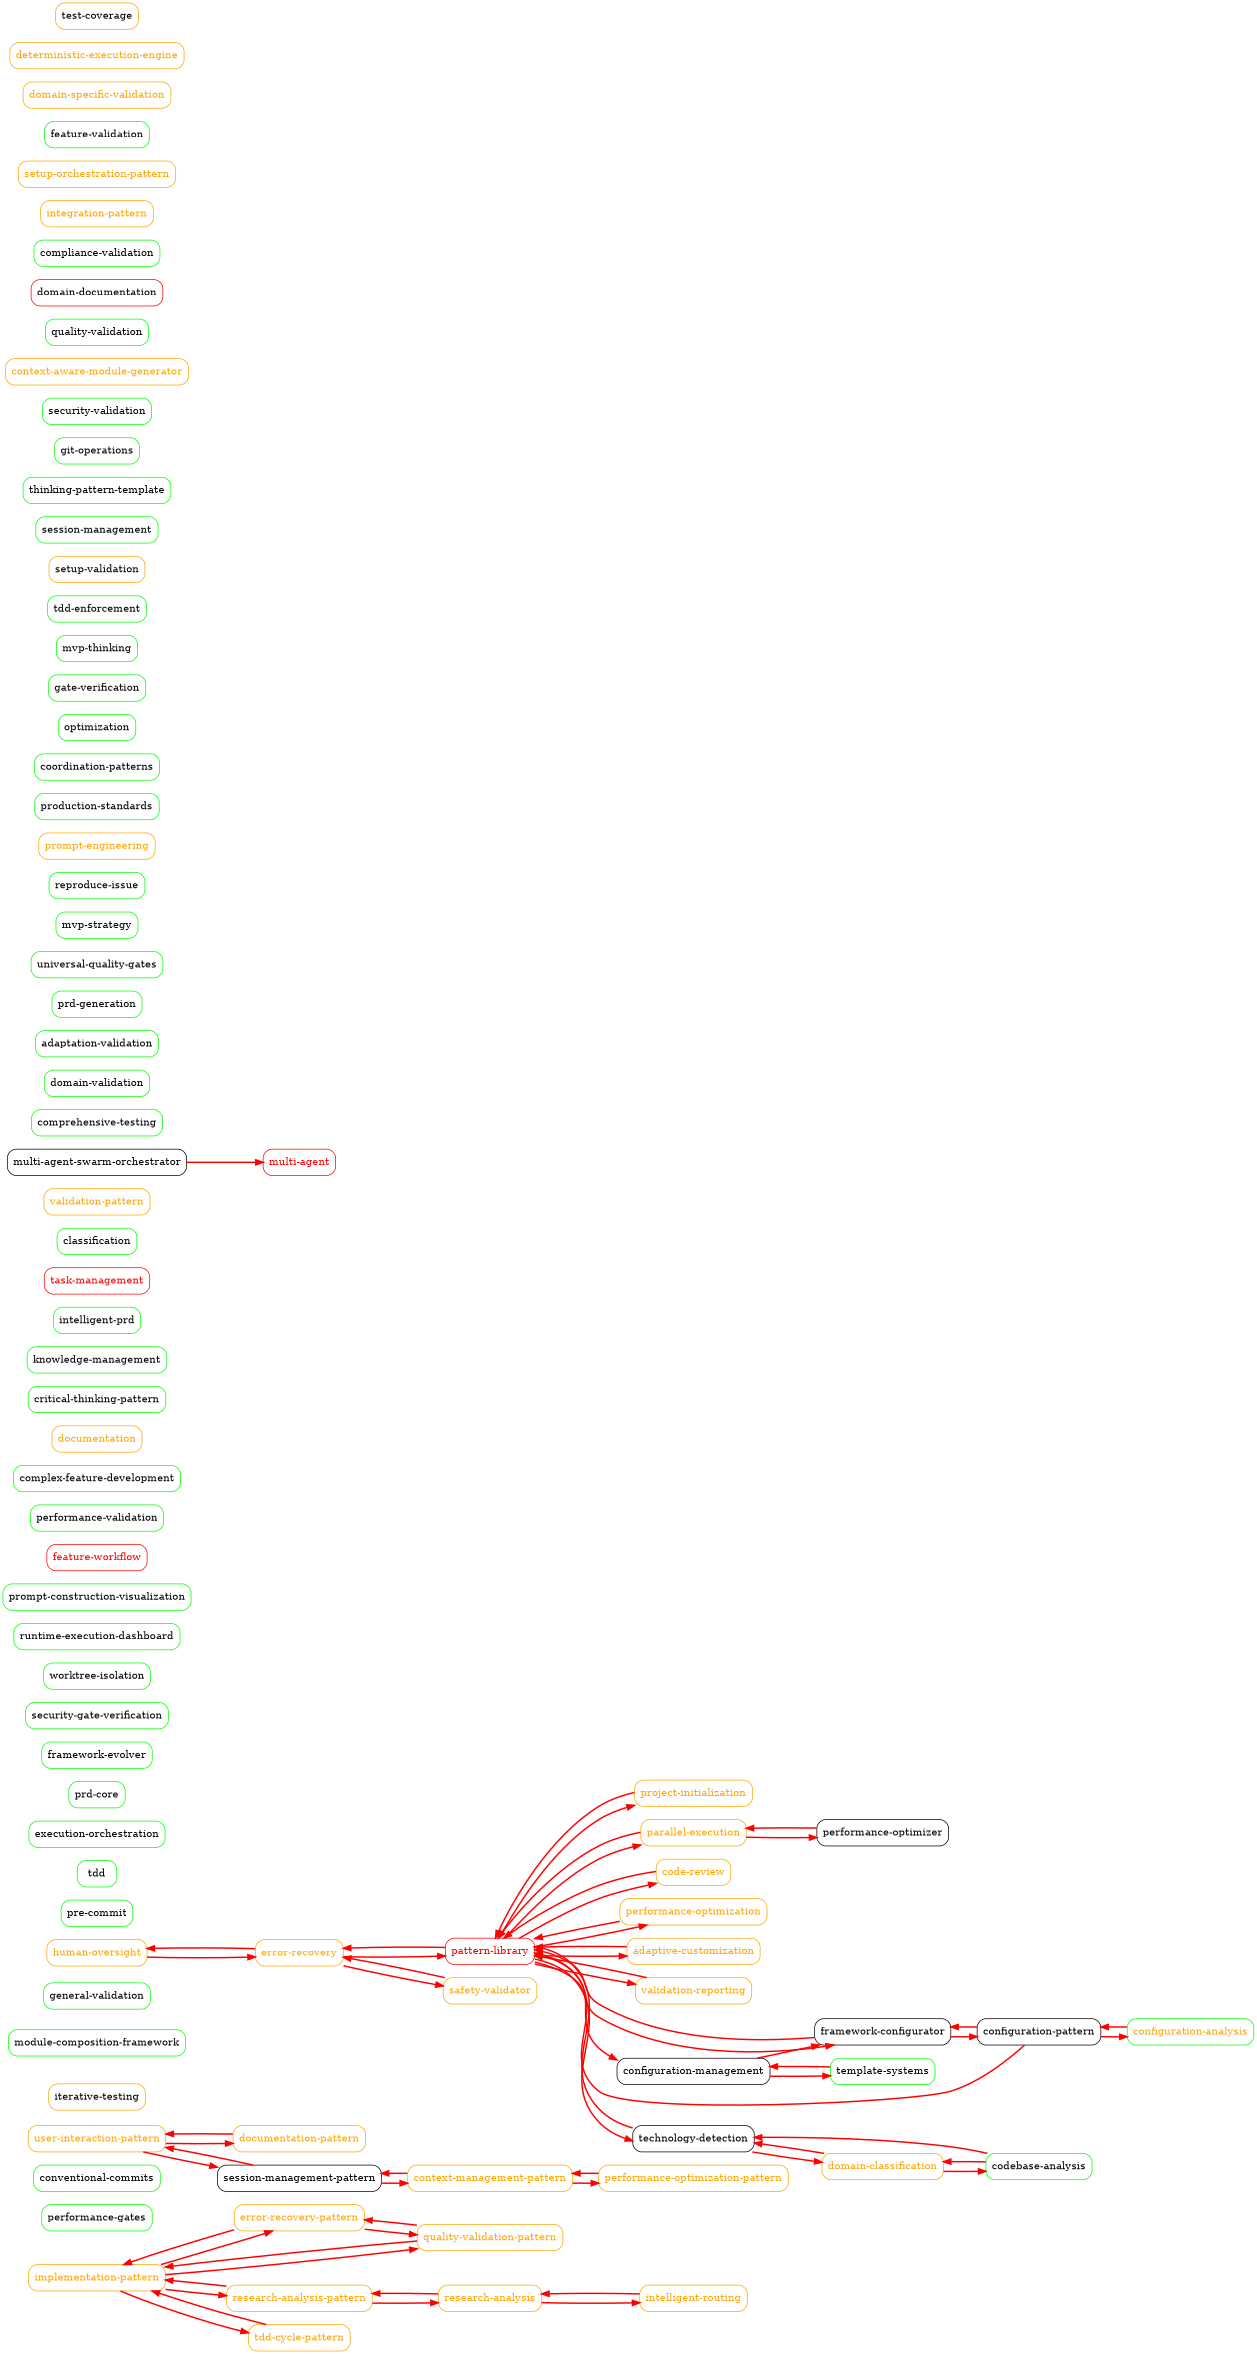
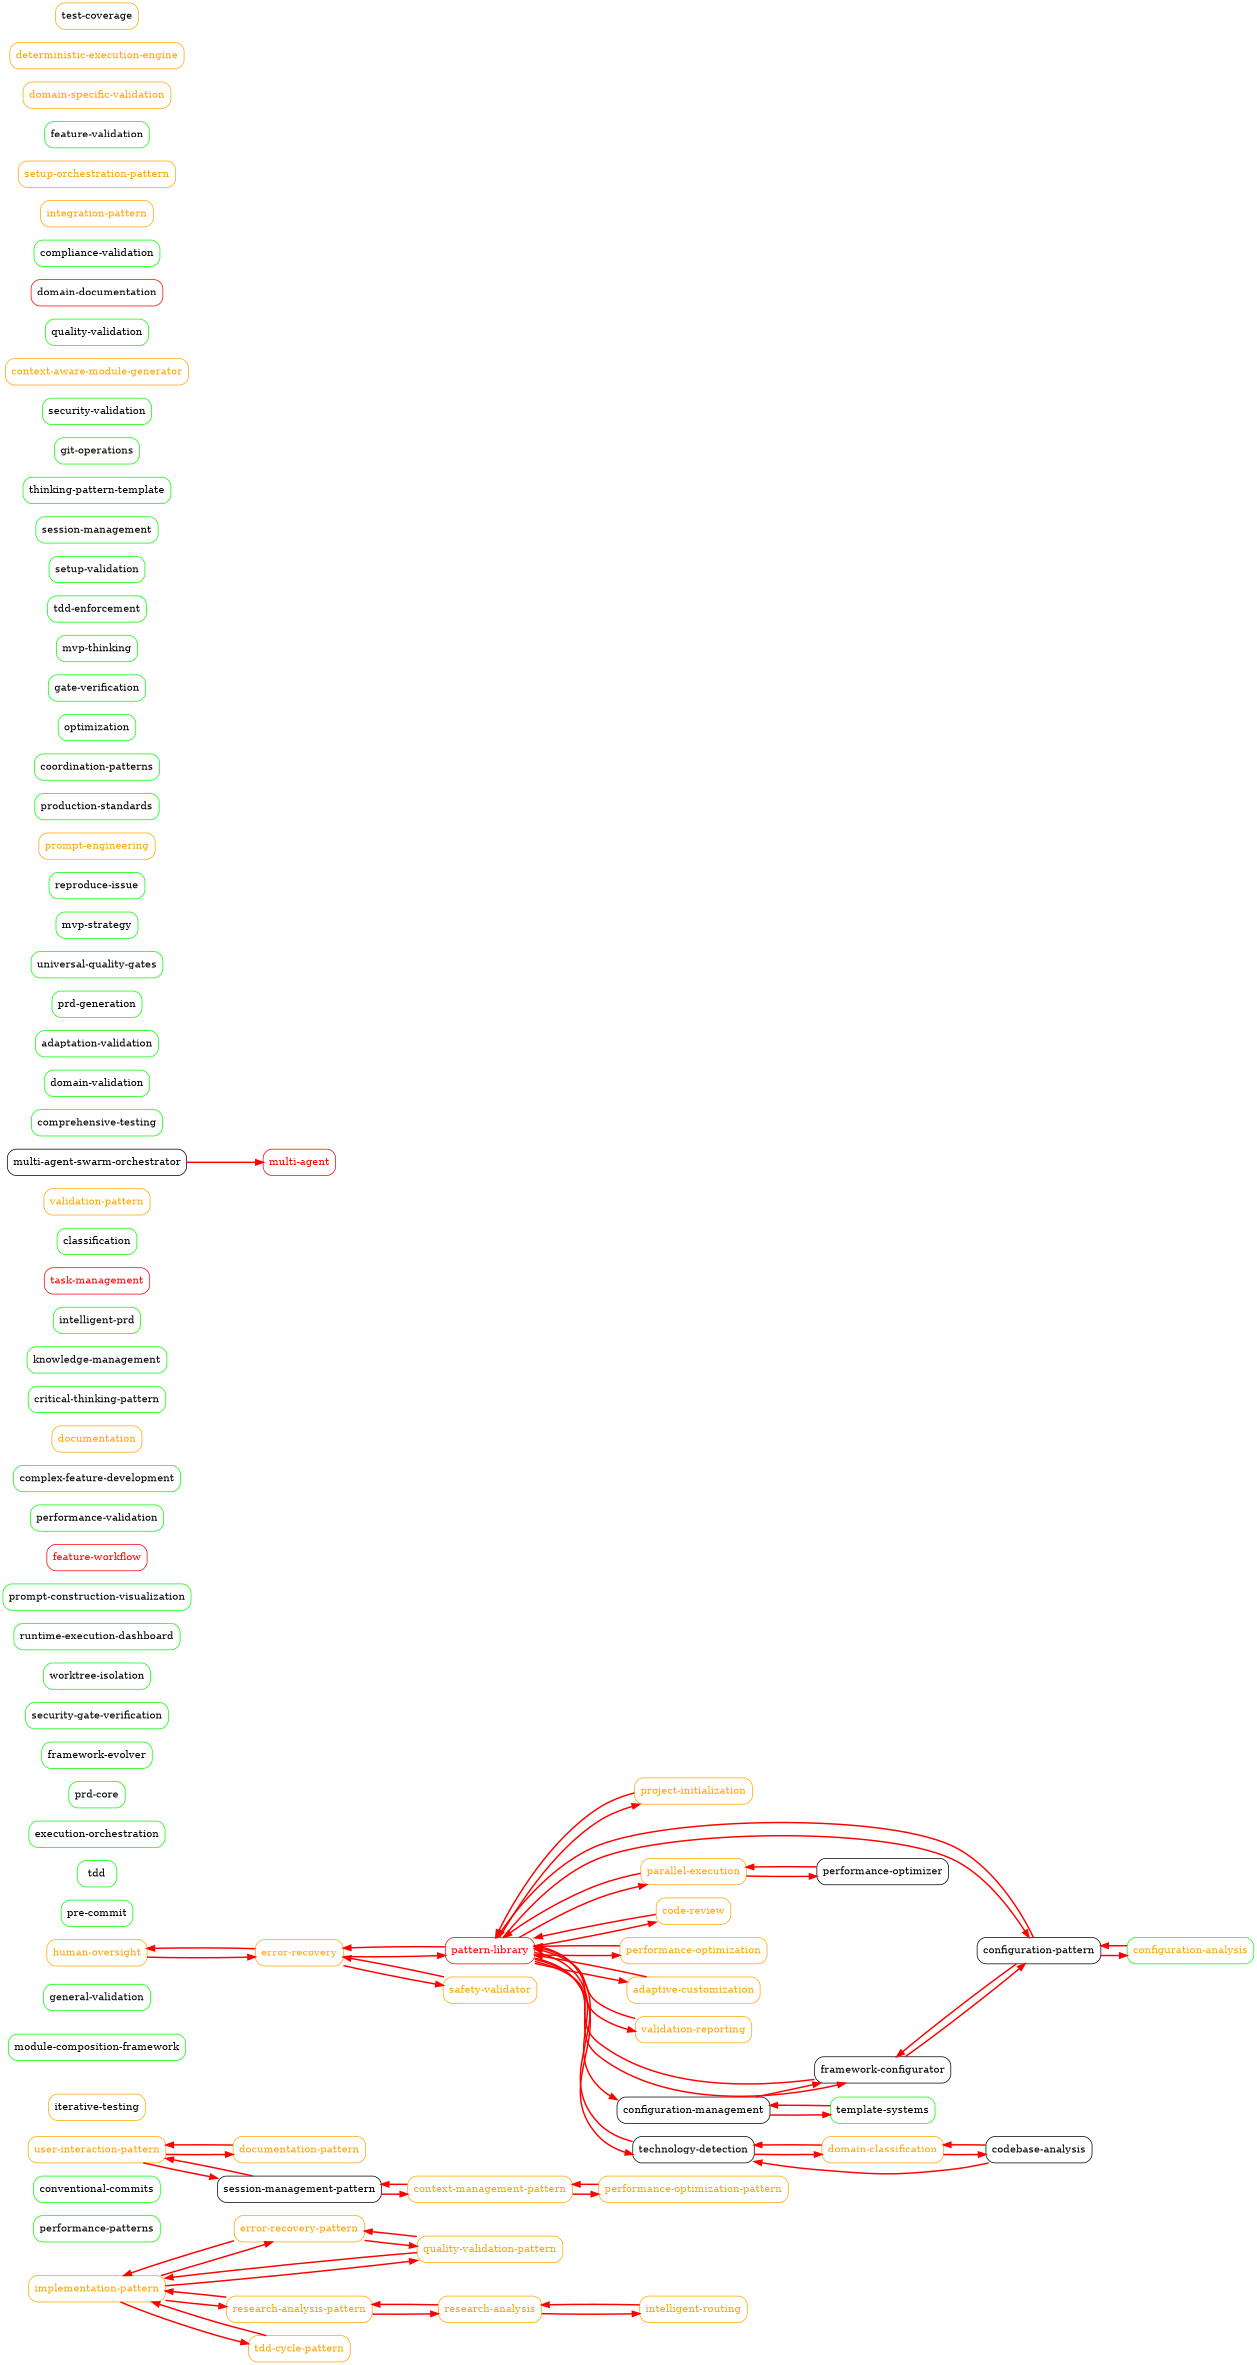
  digraph {
    rankdir=LR
    node [color=green shape=box style=rounded]
    edge [color=red penwidth=2]
    "implementation-pattern" [color=orange fontcolor=orange]
    "error-recovery-pattern" [color=orange fontcolor=orange]
    "research-analysis-pattern" [color=orange fontcolor=orange]
    "quality-validation-pattern" [color=orange fontcolor=orange]
    "tdd-cycle-pattern" [color=orange fontcolor=orange]
    "research-analysis" [color=orange fontcolor=orange]
-   "performance-gates"
+   "performance-gates" [label="performance-patterns"]
    "conventional-commits"
    "user-interaction-pattern" [color=orange fontcolor=orange]
    "documentation-pattern" [color=orange fontcolor=orange]
    "session-management-pattern" [color=""]
    "context-management-pattern" [color=orange fontcolor=orange]
    "iterative-testing" [color=orange]
    "module-composition-framework"
    "general-validation"
    "human-oversight" [color=orange fontcolor=orange]
    "error-recovery" [color=orange fontcolor=orange]
    "pattern-library" [color=red fontcolor=red]
    "safety-validator" [color=orange fontcolor=orange]
    "pre-commit"
    "performance-optimization-pattern" [color=orange fontcolor=orange]
    tdd
    "project-initialization" [color=orange fontcolor=orange]
    "configuration-pattern" [color=""]
    "parallel-execution" [color=orange fontcolor=orange]
    "code-review" [color=orange fontcolor=orange]
    "performance-optimization" [color=orange fontcolor=orange]
    "adaptive-customization" [color=orange fontcolor=orange]
    "validation-reporting" [color=orange fontcolor=orange]
    "configuration-management" [color=""]
    "technology-detection" [color=""]
    "framework-configurator" [color=""]
    "execution-orchestration"
    "prd-core"
    "framework-evolver"
    "security-gate-verification"
    "worktree-isolation"
    "runtime-execution-dashboard"
    "prompt-construction-visualization"
    "feature-workflow" [color=red fontcolor=red]
    "performance-validation"
    "configuration-analysis" [fontcolor=orange]
    "performance-optimizer" [color=""]
    "template-systems"
    "domain-classification" [color=orange fontcolor=orange]
    "complex-feature-development"
    documentation [color=orange fontcolor=orange]
    "intelligent-routing" [color=orange fontcolor=orange]
    "critical-thinking-pattern"
    "knowledge-management"
    "intelligent-prd"
    "task-management" [color=red fontcolor=red]
    n53 [label=classification]
    "validation-pattern" [color=orange fontcolor=orange]
    "multi-agent" [color=red fontcolor=red]
    "multi-agent-swarm-orchestrator" [color=""]
    "comprehensive-testing"
    "domain-validation"
    "adaptation-validation"
    "prd-generation"
    "universal-quality-gates"
    "mvp-strategy"
    "reproduce-issue"
    "prompt-engineering" [color=orange fontcolor=orange]
    "production-standards"
    "coordination-patterns"
    optimization
    "gate-verification"
    n69 [label="mvp-thinking"]
    "tdd-enforcement"
-   "codebase-analysis"
-   "setup-validation" [color=orange]
+   "codebase-analysis" [color=""]
+   "setup-validation"
    "session-management"
    "thinking-pattern-template"
    "git-operations"
    "security-validation"
    "context-aware-module-generator" [color=orange fontcolor=orange]
    "quality-validation"
    "domain-documentation" [color=red]
    "compliance-validation"
    "integration-pattern" [color=orange fontcolor=orange]
    "setup-orchestration-pattern" [color=orange fontcolor=orange]
    "feature-validation"
    "domain-specific-validation" [color=orange fontcolor=orange]
    "deterministic-execution-engine" [color=orange fontcolor=orange]
    "test-coverage" [color=orange]
    "implementation-pattern" -> "error-recovery-pattern"
    "implementation-pattern" -> "research-analysis-pattern"
    "implementation-pattern" -> "quality-validation-pattern"
    "implementation-pattern" -> "tdd-cycle-pattern"
    "error-recovery-pattern" -> "implementation-pattern"
    "error-recovery-pattern" -> "quality-validation-pattern"
    "research-analysis-pattern" -> "implementation-pattern"
    "research-analysis-pattern" -> "research-analysis"
    "quality-validation-pattern" -> "implementation-pattern"
    "quality-validation-pattern" -> "error-recovery-pattern"
    "tdd-cycle-pattern" -> "implementation-pattern"
    "research-analysis" -> "research-analysis-pattern"
    "research-analysis" -> "intelligent-routing"
    "user-interaction-pattern" -> "documentation-pattern"
    "user-interaction-pattern" -> "session-management-pattern"
    "documentation-pattern" -> "user-interaction-pattern"
    "session-management-pattern" -> "user-interaction-pattern"
    "session-management-pattern" -> "context-management-pattern"
    "context-management-pattern" -> "session-management-pattern"
    "context-management-pattern" -> "performance-optimization-pattern"
    "human-oversight" -> "error-recovery"
    "error-recovery" -> "human-oversight"
    "error-recovery" -> "pattern-library"
    "error-recovery" -> "safety-validator"
    "pattern-library" -> "error-recovery"
    "pattern-library" -> "project-initialization"
+   "pattern-library" -> "configuration-pattern"
    "pattern-library" -> "parallel-execution"
    "pattern-library" -> "code-review"
    "pattern-library" -> "performance-optimization"
    "pattern-library" -> "adaptive-customization"
    "pattern-library" -> "validation-reporting"
    "pattern-library" -> "configuration-management"
    "pattern-library" -> "technology-detection"
    "pattern-library" -> "framework-configurator"
    "safety-validator" -> "error-recovery"
    "performance-optimization-pattern" -> "context-management-pattern"
    "project-initialization" -> "pattern-library"
    "configuration-pattern" -> "pattern-library"
    "configuration-pattern" -> "framework-configurator"
    "configuration-pattern" -> "configuration-analysis"
    "parallel-execution" -> "pattern-library"
    "parallel-execution" -> "performance-optimizer"
    "code-review" -> "pattern-library"
    "performance-optimization" -> "pattern-library"
    "adaptive-customization" -> "pattern-library"
    "validation-reporting" -> "pattern-library"
    "configuration-management" -> "framework-configurator"
    "configuration-management" -> "template-systems"
    "technology-detection" -> "pattern-library"
    "technology-detection" -> "domain-classification"
    "framework-configurator" -> "pattern-library"
    "framework-configurator" -> "configuration-pattern"
    "configuration-analysis" -> "configuration-pattern"
    "performance-optimizer" -> "parallel-execution"
    "template-systems" -> "configuration-management"
    "domain-classification" -> "technology-detection"
    "domain-classification" -> "codebase-analysis"
    "intelligent-routing" -> "research-analysis"
    "multi-agent-swarm-orchestrator" -> "multi-agent"
    "codebase-analysis" -> "technology-detection"
    "codebase-analysis" -> "domain-classification"
  }
